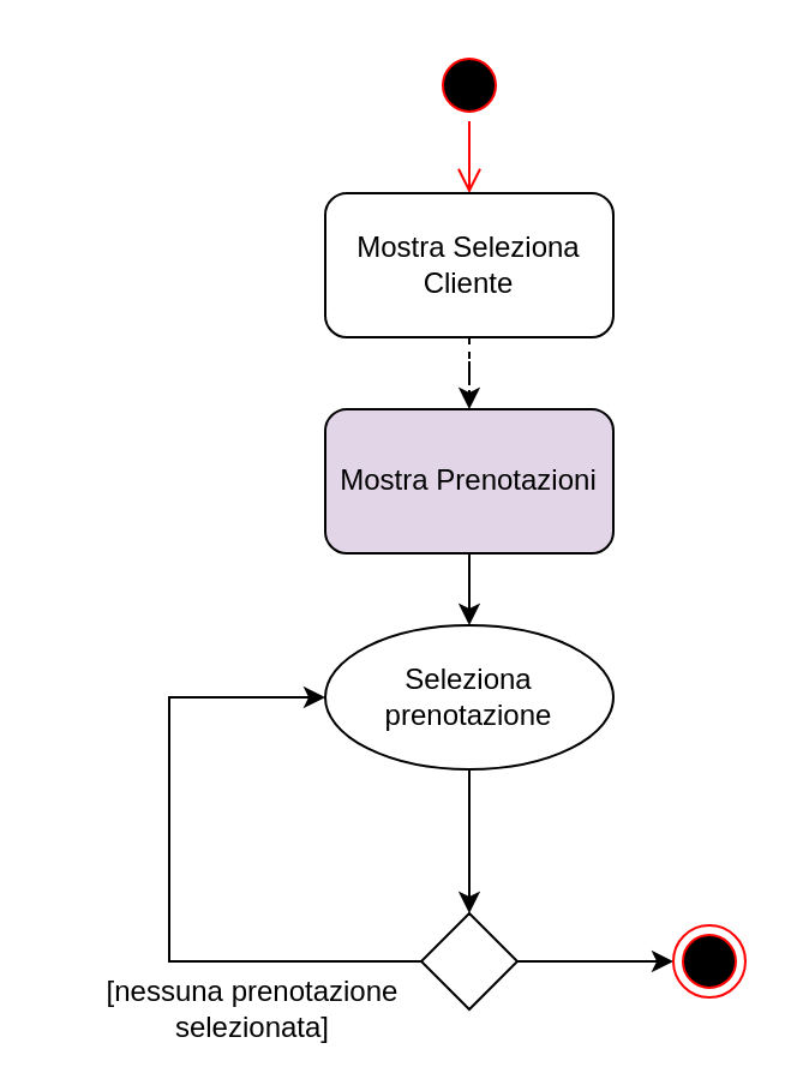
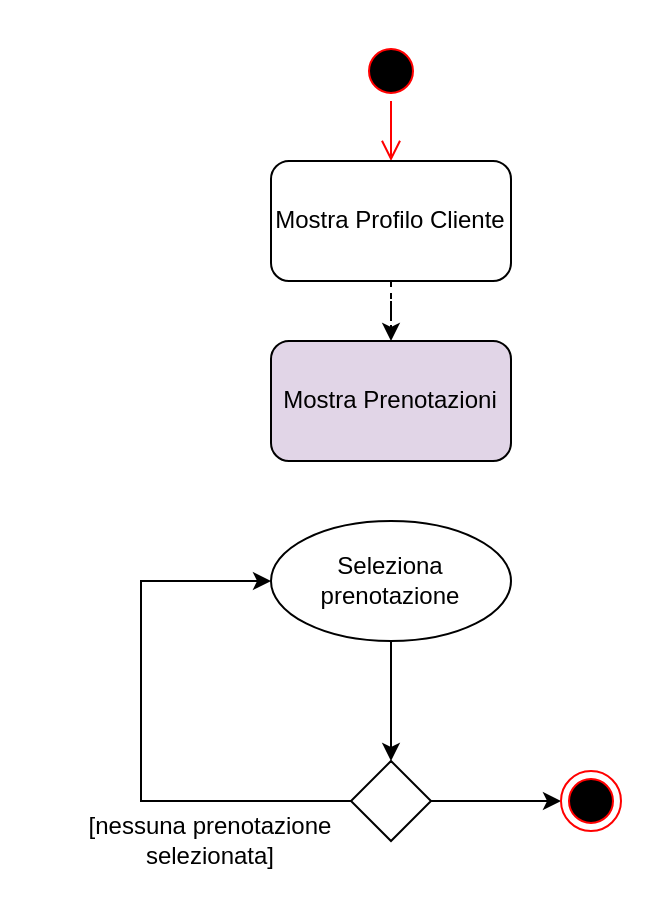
  <mxCell id="0" />
  <mxCell id="1" parent="0" />
  <mxCell id="2" value="" style="ellipse;html=1;shape=startState;fillColor=#000000;strokeColor=#ff0000;" vertex="1" parent="1"><mxGeometry x="180" y="20" width="30" height="30" as="geometry" /></mxCell>
  <mxCell id="3" value="" style="edgeStyle=orthogonalEdgeStyle;html=1;verticalAlign=bottom;endArrow=open;endSize=8;strokeColor=#ff0000;" edge="1" source="2" parent="1"><mxGeometry relative="1" as="geometry"><mxPoint x="195" y="80" as="targetPoint" /></mxGeometry></mxCell>
  <mxCell id="4" value="" style="edgeStyle=orthogonalEdgeStyle;rounded=0;orthogonalLoop=1;jettySize=auto;html=1;dashed=1;" edge="1" parent="1" source="5" target="7"><mxGeometry relative="1" as="geometry" /></mxCell>
- <mxCell id="5" value="Mostra Seleziona Cliente" style="rounded=1;whiteSpace=wrap;html=1;" vertex="1" parent="1"><mxGeometry x="135" y="80" width="120" height="60" as="geometry" /></mxCell>
- <mxCell id="6" value="" style="edgeStyle=orthogonalEdgeStyle;rounded=0;orthogonalLoop=1;jettySize=auto;html=1;" edge="1" parent="1" source="7" target="9"><mxGeometry relative="1" as="geometry" /></mxCell>
+ <mxCell id="5" value="Mostra Profilo Cliente" style="rounded=1;whiteSpace=wrap;html=1;" vertex="1" parent="1"><mxGeometry x="135" y="80" width="120" height="60" as="geometry" /></mxCell>
  <mxCell id="7" value="Mostra Prenotazioni" style="rounded=1;whiteSpace=wrap;html=1;fillColor=#e1d5e7;" vertex="1" parent="1"><mxGeometry x="135" y="170" width="120" height="60" as="geometry" /></mxCell>
  <mxCell id="8" value="" style="edgeStyle=orthogonalEdgeStyle;rounded=0;orthogonalLoop=1;jettySize=auto;html=1;entryX=0.5;entryY=0;entryDx=0;entryDy=0;" edge="1" parent="1" source="9" target="12"><mxGeometry relative="1" as="geometry"><mxPoint x="355" y="290" as="targetPoint" /></mxGeometry></mxCell>
  <mxCell id="9" value="Seleziona prenotazione" style="ellipse;whiteSpace=wrap;html=1;" vertex="1" parent="1"><mxGeometry x="135" y="260" width="120" height="60" as="geometry" /></mxCell>
  <mxCell id="10" value="" style="edgeStyle=orthogonalEdgeStyle;rounded=0;orthogonalLoop=1;jettySize=auto;html=1;entryX=0;entryY=0.5;entryDx=0;entryDy=0;" edge="1" parent="1" source="12" target="9"><mxGeometry relative="1" as="geometry"><mxPoint x="370" y="390" as="targetPoint" /><Array as="points"><mxPoint x="70" y="400" /><mxPoint x="70" y="290" /></Array></mxGeometry></mxCell>
  <mxCell id="11" value="" style="edgeStyle=orthogonalEdgeStyle;rounded=0;orthogonalLoop=1;jettySize=auto;html=1;" edge="1" parent="1" source="12" target="14"><mxGeometry relative="1" as="geometry" /></mxCell>
  <mxCell id="12" value="" style="rhombus;whiteSpace=wrap;html=1;" vertex="1" parent="1"><mxGeometry x="175" y="380" width="40" height="40" as="geometry" /></mxCell>
  <mxCell id="13" value="[nessuna prenotazione selezionata]" style="text;html=1;strokeColor=none;fillColor=none;align=center;verticalAlign=middle;whiteSpace=wrap;rounded=0;" vertex="1" parent="1"><mxGeometry x="20" y="410" width="170" height="20" as="geometry" /></mxCell>
  <mxCell id="14" value="" style="ellipse;html=1;shape=endState;fillColor=#000000;strokeColor=#ff0000;" vertex="1" parent="1"><mxGeometry x="280" y="385" width="30" height="30" as="geometry" /></mxCell>
